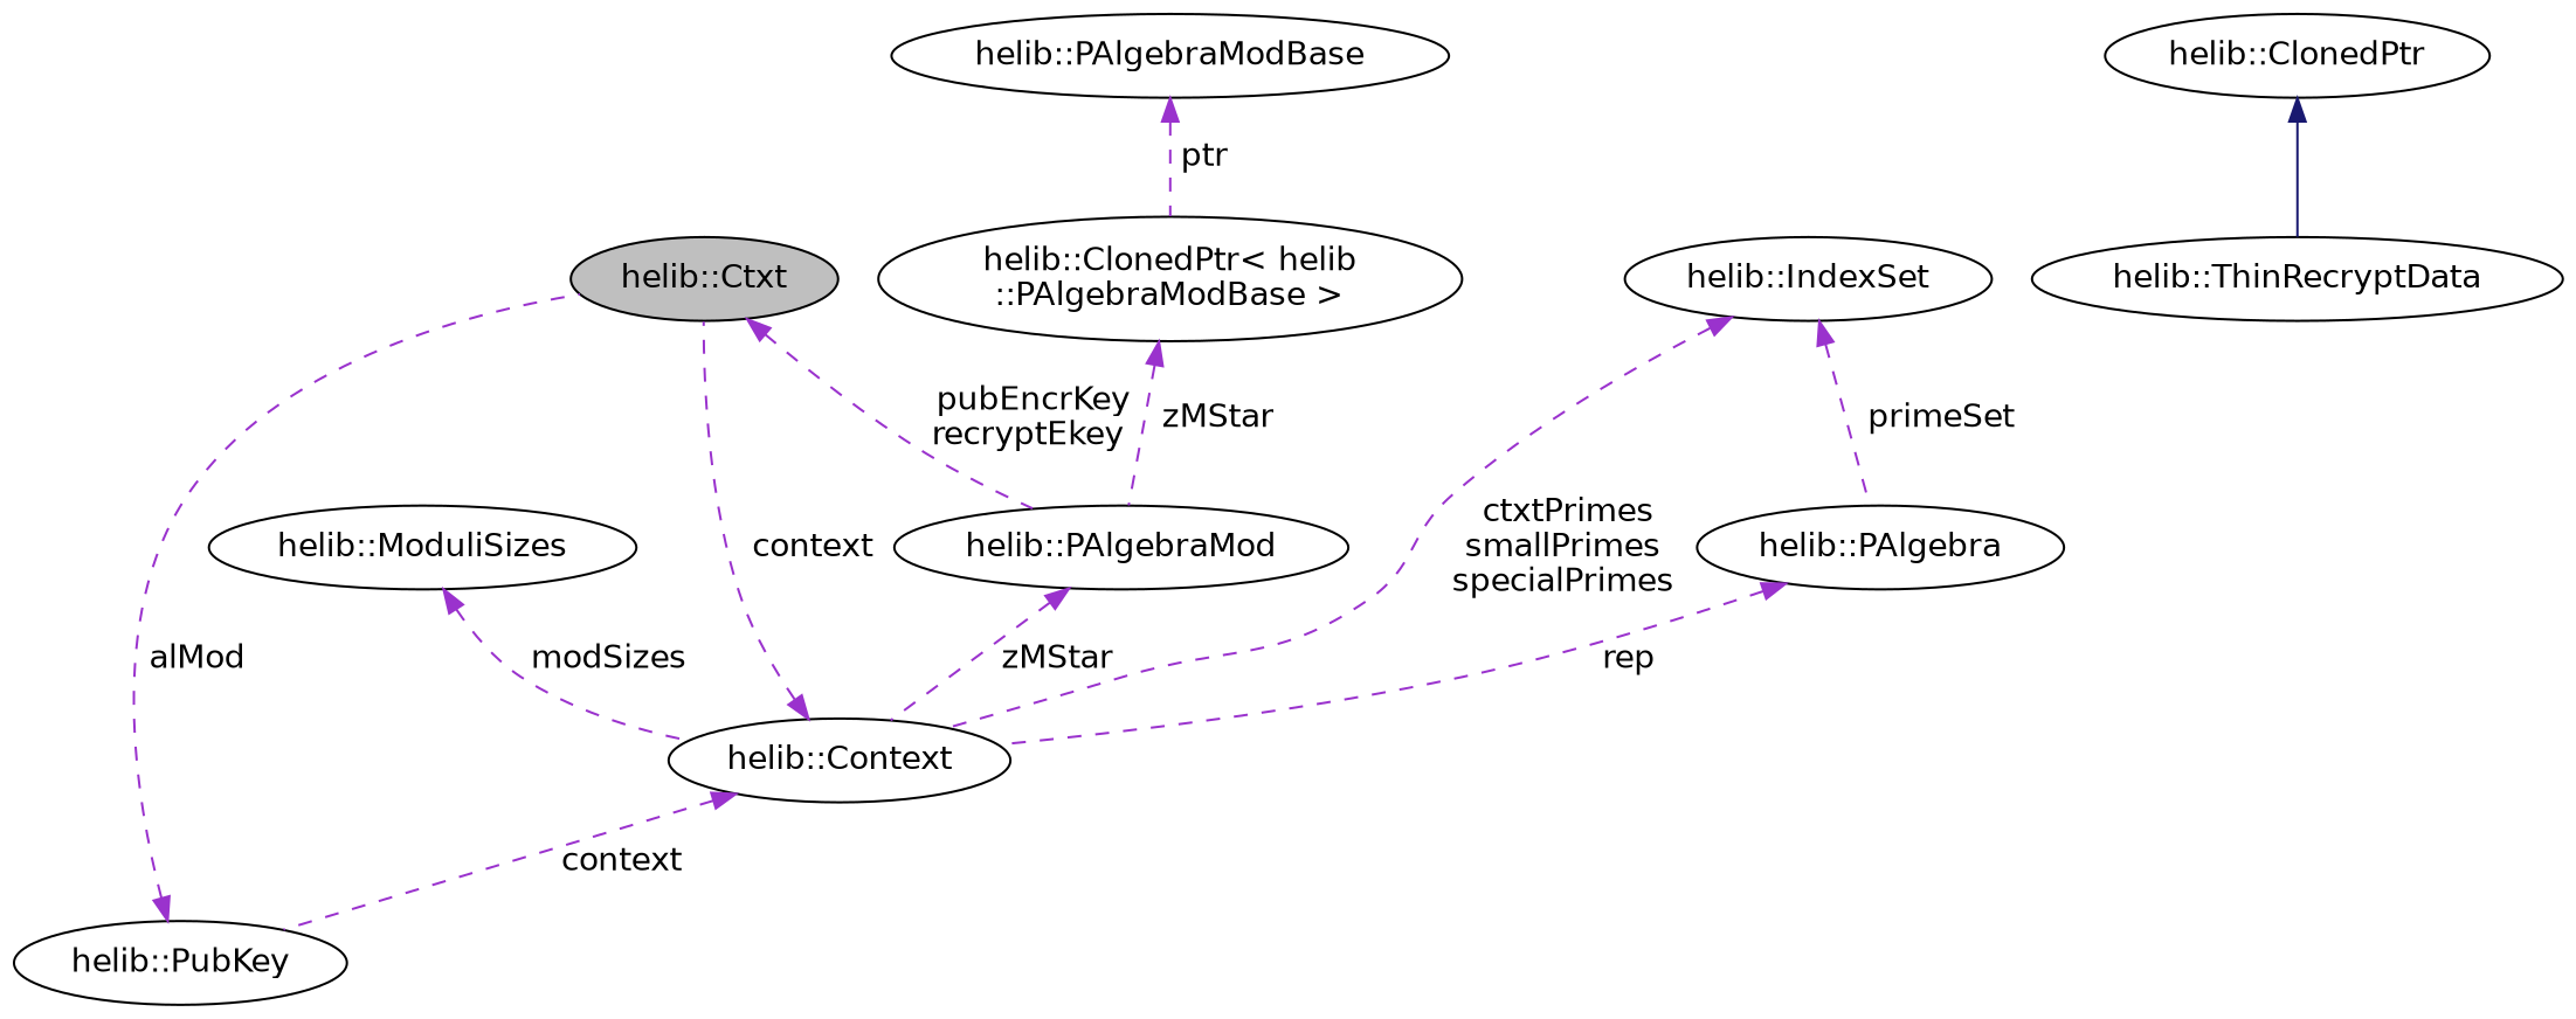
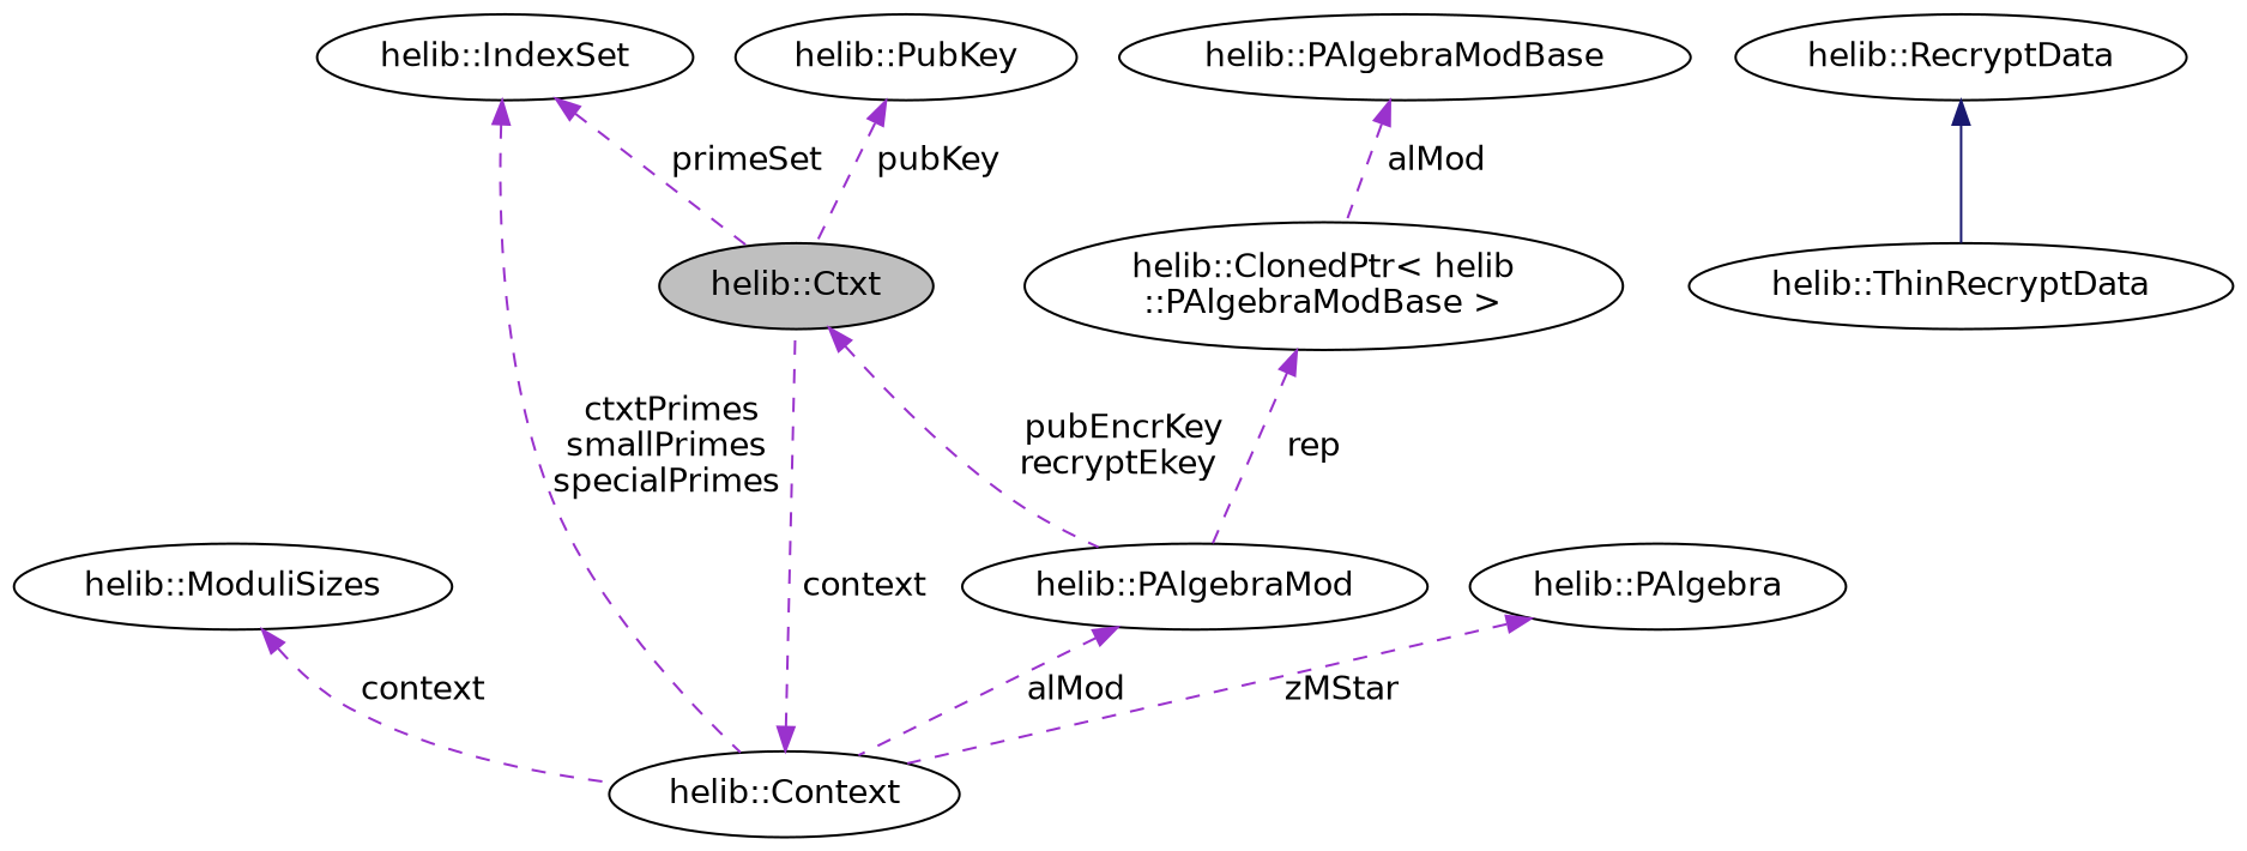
  digraph {
    fontname="DejaVu Sans"
    node [color=black fillcolor=white fontname="DejaVu Sans" style=filled]
    edge [color=darkorchid3 dir=back fontname="DejaVu Sans" style=dashed]
    n1 [fillcolor=grey75 fontcolor=black label="helib::Ctxt"]
    n2 [label="helib::PAlgebraMod"]
    n3 [label="helib::PubKey"]
    n4 [label="helib::Context"]
    n5 [label="helib::ModuliSizes"]
    n6 [label="helib::ThinRecryptData"]
-   n7 [label="helib::ClonedPtr"]
+   n7 [label="helib::RecryptData"]
    n8 [label="helib::IndexSet"]
    n9 [label="helib::PAlgebra"]
    n10 [label="helib::ClonedPtr\< helib\l::PAlgebraModBase \>"]
    n11 [label="helib::PAlgebraModBase"]
    n1 -> n2 [label=" pubEncrKey\nrecryptEkey"]
-   n2 -> n4 [label=" zMStar"]
-   n3 -> n1 [label=" alMod"]
+   n2 -> n4 [label=" alMod"]
+   n3 -> n1 [label=" pubKey"]
    n4 -> n1 [label=" context"]
-   n4 -> n3 [label=" context"]
-   n5 -> n4 [label=" modSizes"]
+   n5 -> n4 [label=" context"]
    n7 -> n6 [color=midnightblue style=solid]
-   n8 -> n9 [label=" primeSet"]
+   n8 -> n1 [label=" primeSet"]
    n8 -> n4 [label=" ctxtPrimes\nsmallPrimes\nspecialPrimes"]
-   n9 -> n4 [label=" rep"]
-   n10 -> n2 [label=" zMStar"]
-   n11 -> n10 [label=" ptr"]
+   n9 -> n4 [label=" zMStar"]
+   n10 -> n2 [label=" rep"]
+   n11 -> n10 [label=" alMod"]
  }
